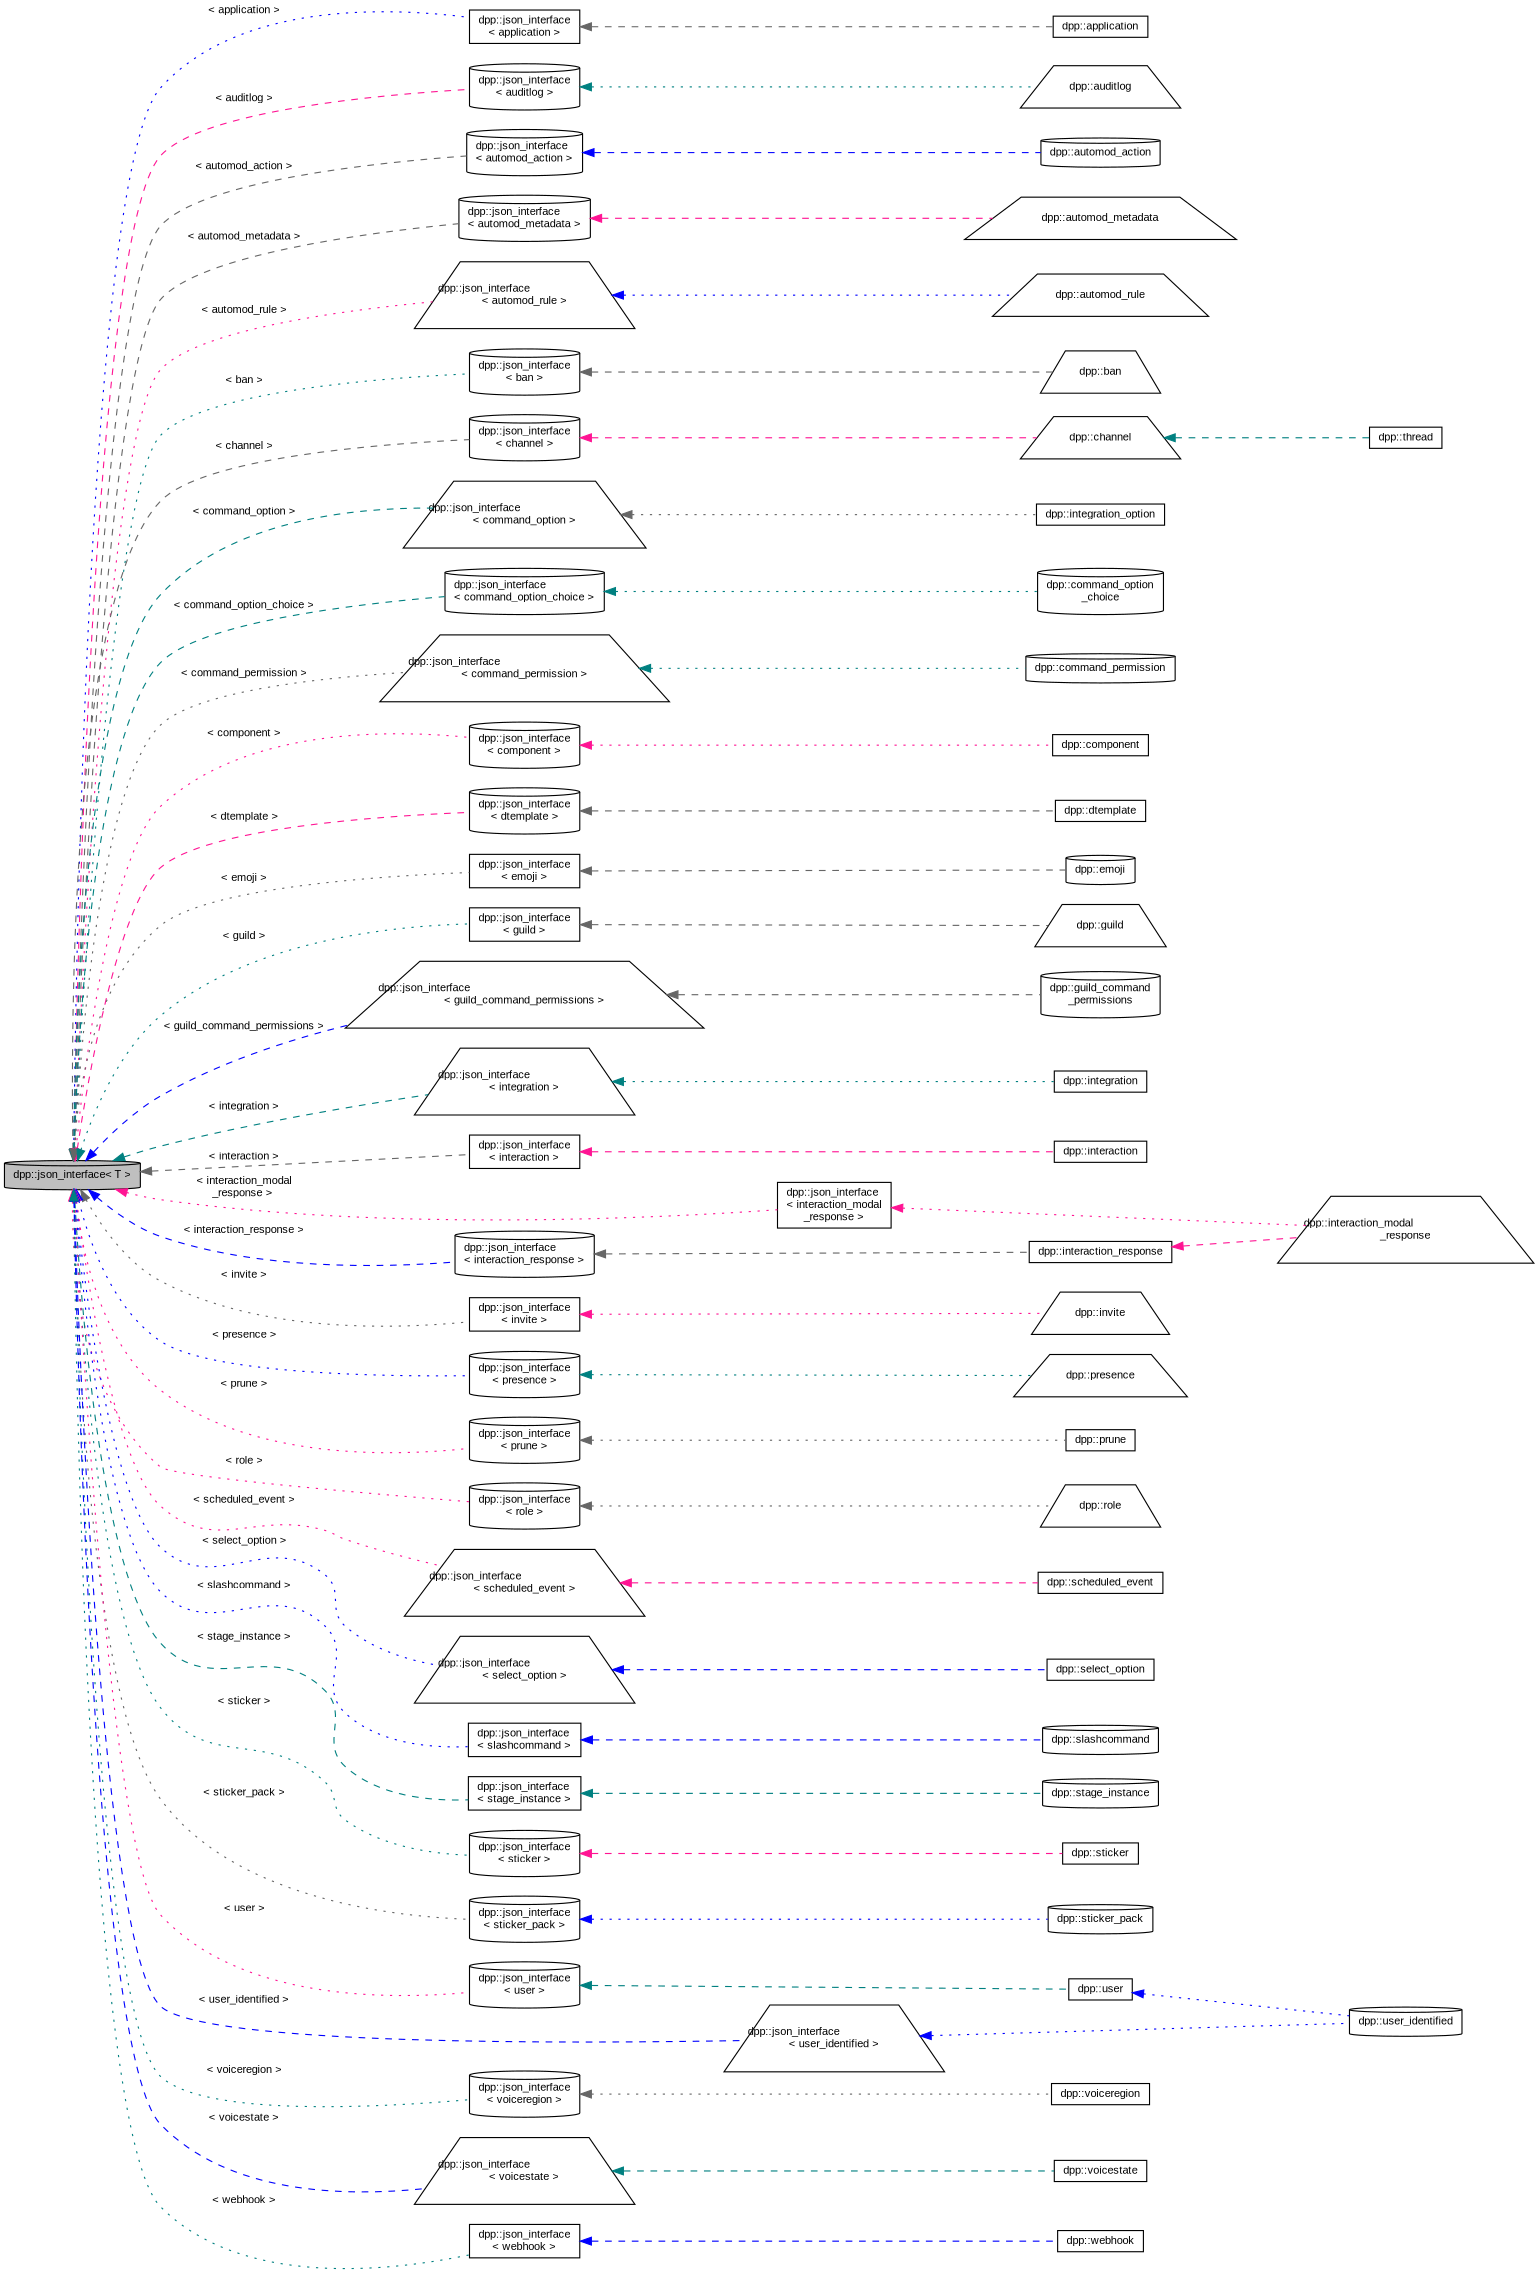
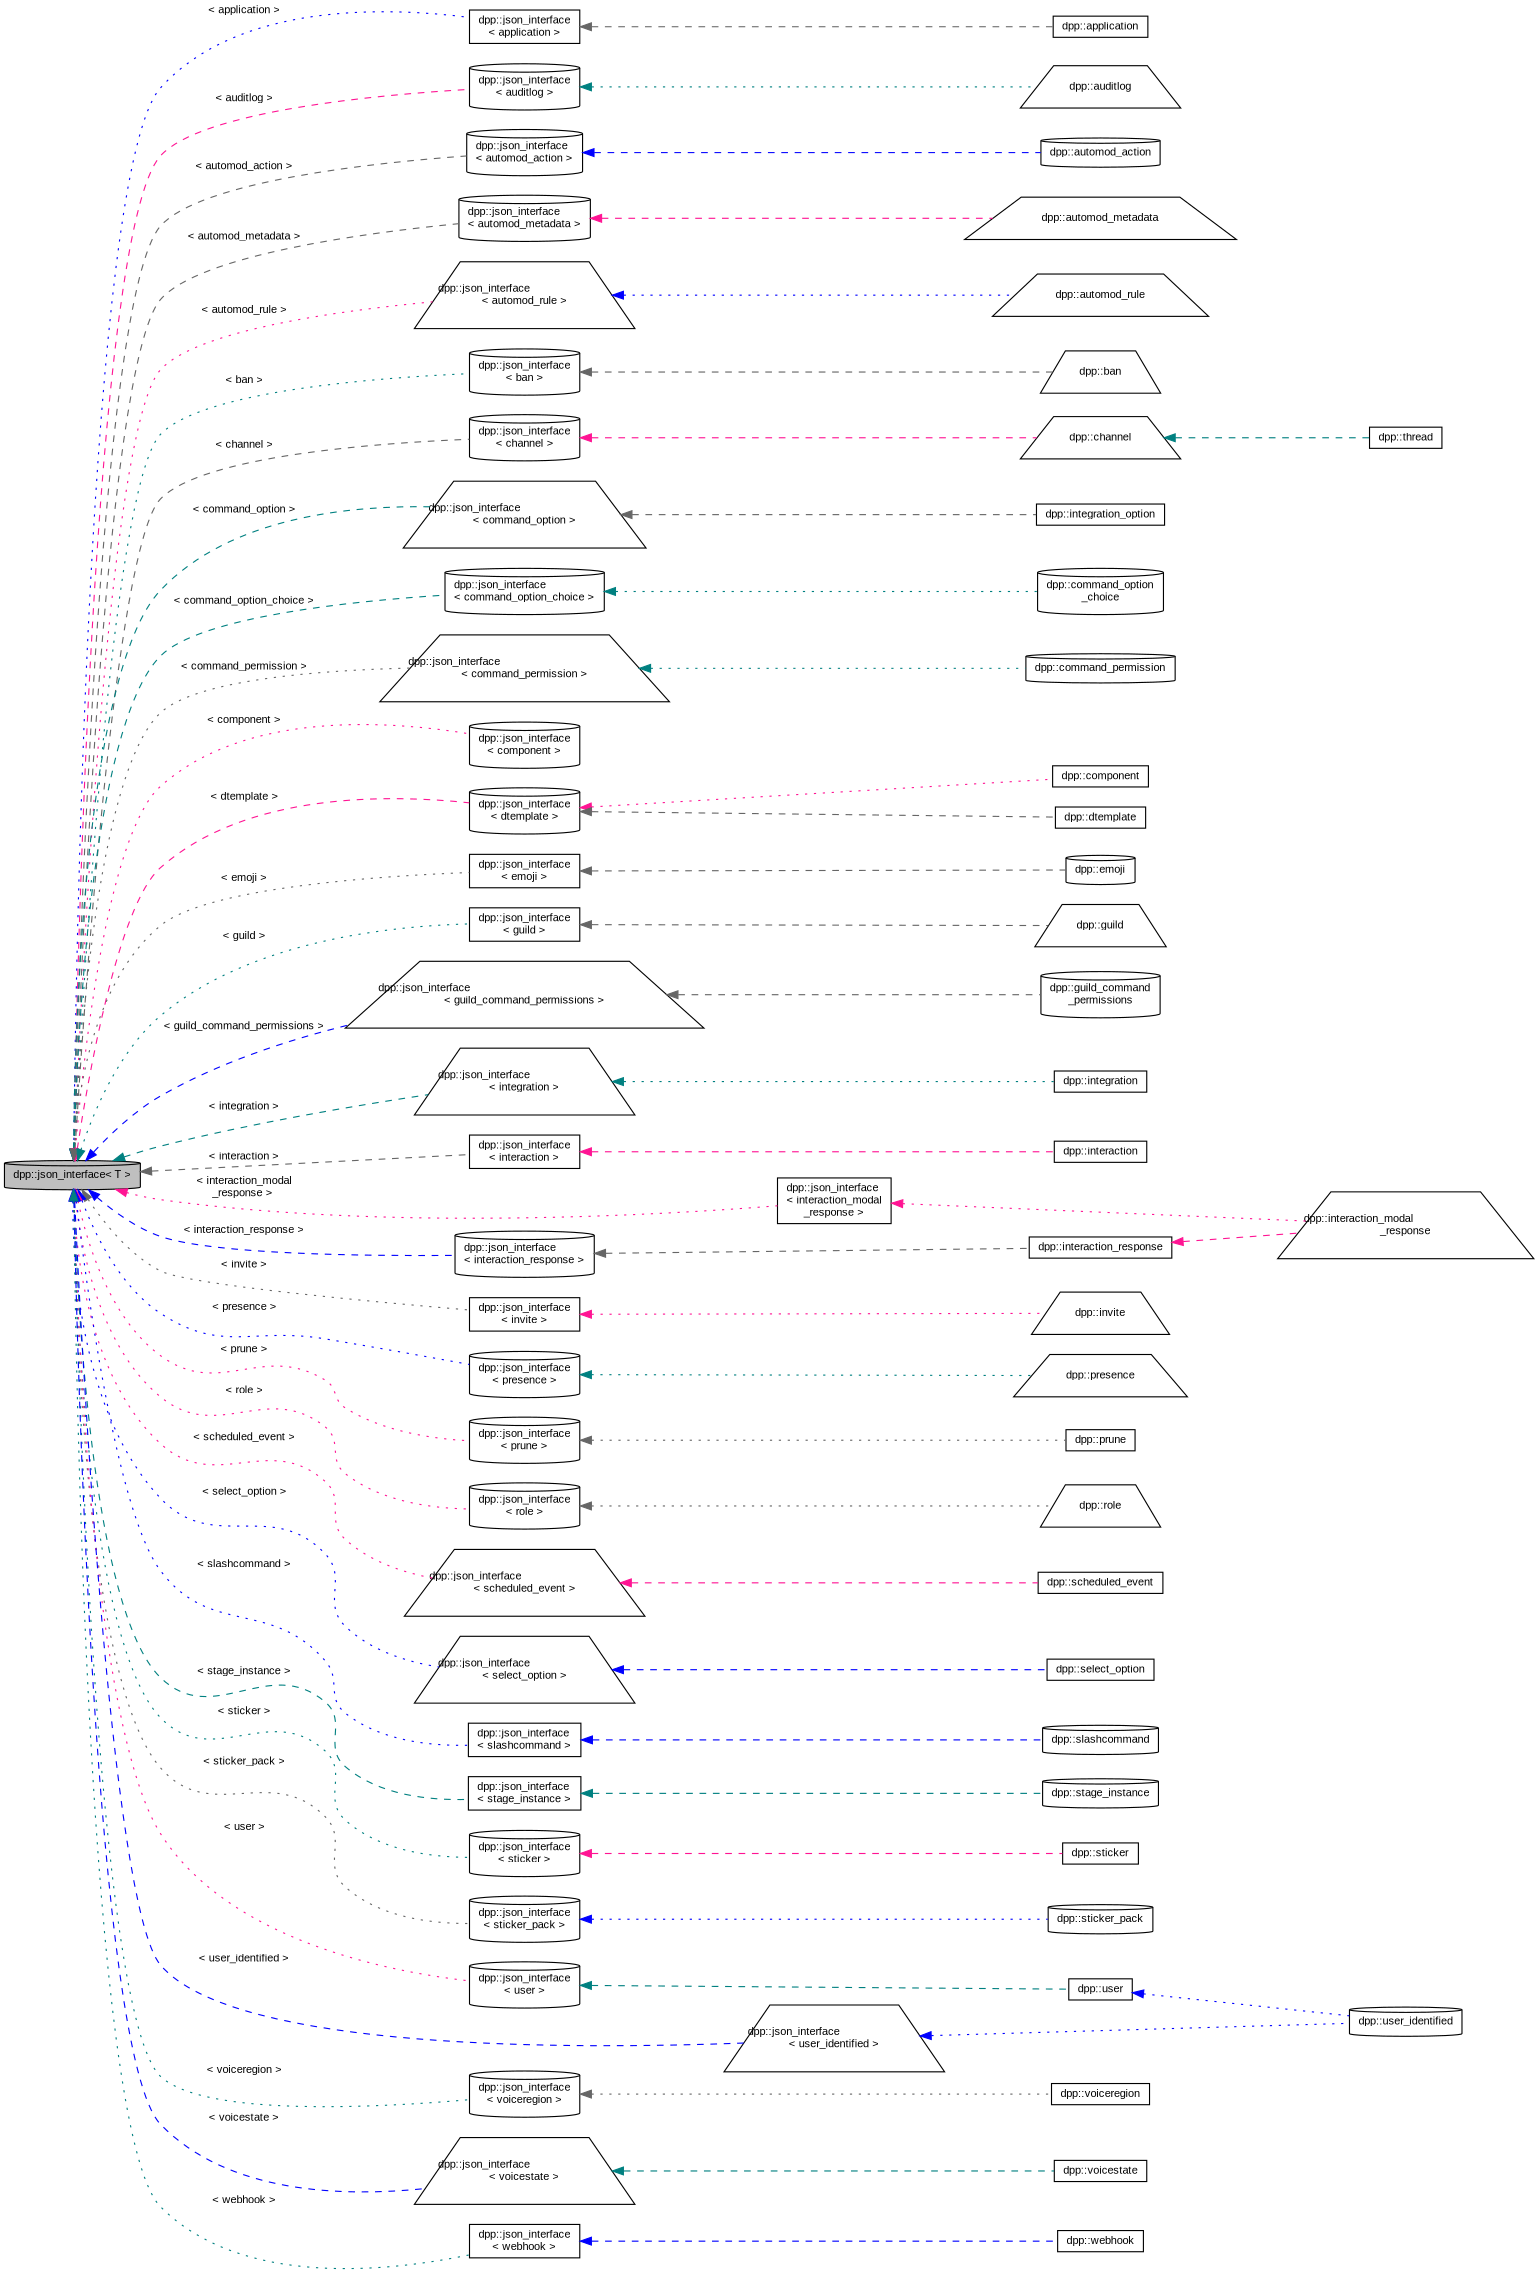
  digraph {
    fontname="Liberation Sans"
    rankdir=LR
    node [color=black fontname="Liberation Sans" fontsize=10 shape=cylinder]
    edge [color=gray40 dir=back fontname="Liberation Sans" fontsize=10 labelfontname=Helvetica labelfontsize=10 style=dotted]
    n1 [fillcolor=grey75 fontcolor=black height=0.2 label="dpp::json_interface\< T \>" style=filled width=0.4]
    n2 [height=0.2 label="dpp::json_interface\l\< application \>" shape=box width=0.4]
    n3 [height=0.2 label="dpp::json_interface\l\< auditlog \>" width=0.4]
    n4 [height=0.2 label="dpp::json_interface\l\< automod_action \>" width=0.4]
    n5 [height=0.2 label="dpp::json_interface\l\< automod_metadata \>" width=0.4]
    n6 [height=0.2 label="dpp::json_interface\l\< automod_rule \>" shape=trapezium width=0.4]
    n7 [height=0.2 label="dpp::json_interface\l\< ban \>" width=0.4]
    n8 [height=0.2 label="dpp::json_interface\l\< channel \>" width=0.4]
    n9 [height=0.2 label="dpp::json_interface\l\< command_option \>" shape=trapezium width=0.4]
    n10 [height=0.2 label="dpp::json_interface\l\< command_option_choice \>" width=0.4]
    n11 [height=0.2 label="dpp::json_interface\l\< command_permission \>" shape=trapezium width=0.4]
    n12 [height=0.2 label="dpp::json_interface\l\< component \>" width=0.4]
    n13 [height=0.2 label="dpp::json_interface\l\< dtemplate \>" width=0.4]
    n14 [height=0.2 label="dpp::json_interface\l\< emoji \>" shape=box width=0.4]
    n15 [height=0.2 label="dpp::json_interface\l\< guild \>" shape=box width=0.4]
    n16 [height=0.2 label="dpp::json_interface\l\< guild_command_permissions \>" shape=trapezium width=0.4]
    n17 [height=0.2 label="dpp::json_interface\l\< integration \>" shape=trapezium width=0.4]
    n18 [height=0.2 label="dpp::json_interface\l\< interaction \>" shape=box width=0.4]
    n19 [height=0.2 label="dpp::json_interface\l\< interaction_modal\l_response \>" shape=box width=0.4]
    n20 [height=0.2 label="dpp::json_interface\l\< interaction_response \>" width=0.4]
    n21 [height=0.2 label="dpp::json_interface\l\< invite \>" shape=box width=0.4]
    n22 [height=0.2 label="dpp::json_interface\l\< presence \>" width=0.4]
    n23 [height=0.2 label="dpp::json_interface\l\< prune \>" width=0.4]
    n24 [height=0.2 label="dpp::json_interface\l\< role \>" width=0.4]
    n25 [height=0.2 label="dpp::json_interface\l\< scheduled_event \>" shape=trapezium width=0.4]
    n26 [height=0.2 label="dpp::json_interface\l\< select_option \>" shape=trapezium width=0.4]
    n27 [height=0.2 label="dpp::json_interface\l\< slashcommand \>" shape=box width=0.4]
    n28 [height=0.2 label="dpp::json_interface\l\< stage_instance \>" shape=box width=0.4]
    n29 [height=0.2 label="dpp::json_interface\l\< sticker \>" width=0.4]
    n30 [height=0.2 label="dpp::json_interface\l\< sticker_pack \>" width=0.4]
    n31 [height=0.2 label="dpp::json_interface\l\< user \>" width=0.4]
    n32 [height=0.2 label="dpp::json_interface\l\< user_identified \>" shape=trapezium width=0.4]
    n33 [height=0.2 label="dpp::json_interface\l\< voiceregion \>" width=0.4]
    n34 [height=0.2 label="dpp::json_interface\l\< voicestate \>" shape=trapezium width=0.4]
    n35 [height=0.2 label="dpp::json_interface\l\< webhook \>" shape=box width=0.4]
    n36 [height=0.2 label="dpp::application" shape=box width=0.4]
    n37 [height=0.2 label="dpp::auditlog" shape=trapezium width=0.4]
    n38 [height=0.2 label="dpp::automod_action" width=0.4]
    n39 [height=0.2 label="dpp::automod_metadata" shape=trapezium width=0.4]
    n40 [height=0.2 label="dpp::automod_rule" shape=trapezium width=0.4]
    n41 [height=0.2 label="dpp::ban" shape=trapezium width=0.4]
    n42 [height=0.2 label="dpp::channel" shape=trapezium width=0.4]
    n43 [height=0.2 label="dpp::integration_option" shape=box width=0.4]
    n44 [height=0.2 label="dpp::command_option\l_choice" width=0.4]
    n45 [height=0.2 label="dpp::command_permission" width=0.4]
    n46 [height=0.2 label="dpp::component" shape=box width=0.4]
    n47 [height=0.2 label="dpp::dtemplate" shape=box width=0.4]
    n48 [height=0.2 label="dpp::emoji" width=0.4]
    n49 [height=0.2 label="dpp::guild" shape=trapezium width=0.4]
    n50 [height=0.2 label="dpp::guild_command\l_permissions" width=0.4]
    n51 [height=0.2 label="dpp::integration" shape=box width=0.4]
    n52 [height=0.2 label="dpp::interaction" shape=box width=0.4]
    n53 [height=0.2 label="dpp::interaction_modal\l_response" shape=trapezium width=0.4]
    n54 [height=0.2 label="dpp::interaction_response" shape=box width=0.4]
    n55 [height=0.2 label="dpp::invite" shape=trapezium width=0.4]
    n56 [height=0.2 label="dpp::presence" shape=trapezium width=0.4]
    n57 [height=0.2 label="dpp::prune" shape=box width=0.4]
    n58 [height=0.2 label="dpp::role" shape=trapezium width=0.4]
    n59 [height=0.2 label="dpp::scheduled_event" shape=box width=0.4]
    n60 [height=0.2 label="dpp::select_option" shape=box width=0.4]
    n61 [height=0.2 label="dpp::slashcommand" width=0.4]
    n62 [height=0.2 label="dpp::stage_instance" width=0.4]
    n63 [height=0.2 label="dpp::sticker" shape=box width=0.4]
    n64 [height=0.2 label="dpp::sticker_pack" width=0.4]
    n65 [height=0.2 label="dpp::user" shape=box width=0.4]
    n66 [height=0.2 label="dpp::user_identified" width=0.4]
    n67 [height=0.2 label="dpp::voiceregion" shape=box width=0.4]
    n68 [height=0.2 label="dpp::voicestate" shape=box width=0.4]
    n69 [height=0.2 label="dpp::webhook" shape=box width=0.4]
    n70 [height=0.2 label="dpp::thread" shape=box width=0.4]
    n1 -> n2 [color=blue label=" \< application \>"]
    n1 -> n3 [color=deeppink label=" \< auditlog \>" style=dashed]
    n1 -> n4 [label=" \< automod_action \>" style=dashed]
    n1 -> n5 [label=" \< automod_metadata \>" style=dashed]
    n1 -> n6 [color=deeppink label=" \< automod_rule \>"]
    n1 -> n7 [color=teal label=" \< ban \>"]
    n1 -> n8 [label=" \< channel \>" style=dashed]
    n1 -> n9 [color=teal label=" \< command_option \>" style=dashed]
    n1 -> n10 [color=teal label=" \< command_option_choice \>" style=dashed]
    n1 -> n11 [label=" \< command_permission \>"]
    n1 -> n12 [color=deeppink label=" \< component \>"]
    n1 -> n13 [color=deeppink label=" \< dtemplate \>" style=dashed]
    n1 -> n14 [label=" \< emoji \>"]
    n1 -> n15 [color=teal label=" \< guild \>"]
    n1 -> n16 [color=blue label=" \< guild_command_permissions \>" style=dashed]
    n1 -> n17 [color=teal label=" \< integration \>" style=dashed]
    n1 -> n18 [label=" \< interaction \>" style=dashed]
    n1 -> n19 [color=deeppink label=" \< interaction_modal\l_response \>"]
    n1 -> n20 [color=blue label=" \< interaction_response \>" style=dashed]
    n1 -> n21 [label=" \< invite \>"]
    n1 -> n22 [color=blue label=" \< presence \>"]
    n1 -> n23 [color=deeppink label=" \< prune \>"]
    n1 -> n24 [color=deeppink label=" \< role \>"]
    n1 -> n25 [color=deeppink label=" \< scheduled_event \>"]
    n1 -> n26 [color=blue label=" \< select_option \>"]
    n1 -> n27 [color=blue label=" \< slashcommand \>"]
    n1 -> n28 [color=teal label=" \< stage_instance \>" style=dashed]
    n1 -> n29 [color=teal label=" \< sticker \>"]
    n1 -> n30 [label=" \< sticker_pack \>"]
    n1 -> n31 [color=deeppink label=" \< user \>"]
    n1 -> n32 [color=blue label=" \< user_identified \>" style=dashed]
    n1 -> n33 [color=teal label=" \< voiceregion \>"]
    n1 -> n34 [color=blue label=" \< voicestate \>" style=dashed]
    n1 -> n35 [color=teal label=" \< webhook \>"]
    n2 -> n36 [style=dashed]
    n3 -> n37 [color=teal]
    n4 -> n38 [color=blue style=dashed]
    n5 -> n39 [color=deeppink style=dashed]
    n6 -> n40 [color=blue]
    n7 -> n41 [style=dashed]
    n8 -> n42 [color=deeppink style=dashed]
-   n9 -> n43
+   n9 -> n43 [style=dashed]
    n10 -> n44 [color=teal]
    n11 -> n45 [color=teal]
-   n12 -> n46 [color=deeppink]
+   n13 -> n46 [color=deeppink]
    n13 -> n47 [style=dashed]
    n14 -> n48 [style=dashed]
    n15 -> n49 [style=dashed]
    n16 -> n50 [style=dashed]
    n17 -> n51 [color=teal]
    n18 -> n52 [color=deeppink style=dashed]
    n19 -> n53 [color=deeppink]
    n20 -> n54 [style=dashed]
    n21 -> n55 [color=deeppink]
    n22 -> n56 [color=teal]
    n23 -> n57
    n24 -> n58
    n25 -> n59 [color=deeppink style=dashed]
    n26 -> n60 [color=blue style=dashed]
    n27 -> n61 [color=blue style=dashed]
    n28 -> n62 [color=teal style=dashed]
    n29 -> n63 [color=deeppink style=dashed]
    n30 -> n64 [color=blue]
    n31 -> n65 [color=teal style=dashed]
    n32 -> n66 [color=blue]
    n33 -> n67
    n34 -> n68 [color=teal style=dashed]
    n35 -> n69 [color=blue style=dashed]
    n42 -> n70 [color=teal style=dashed]
    n54 -> n53 [color=deeppink style=dashed]
    n65 -> n66 [color=blue]
  }
